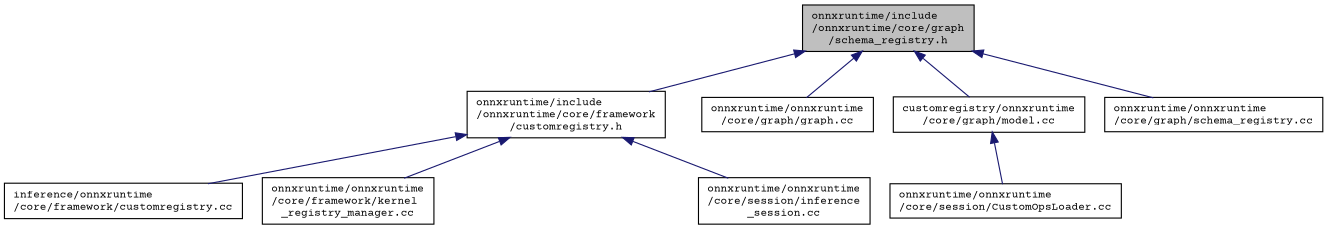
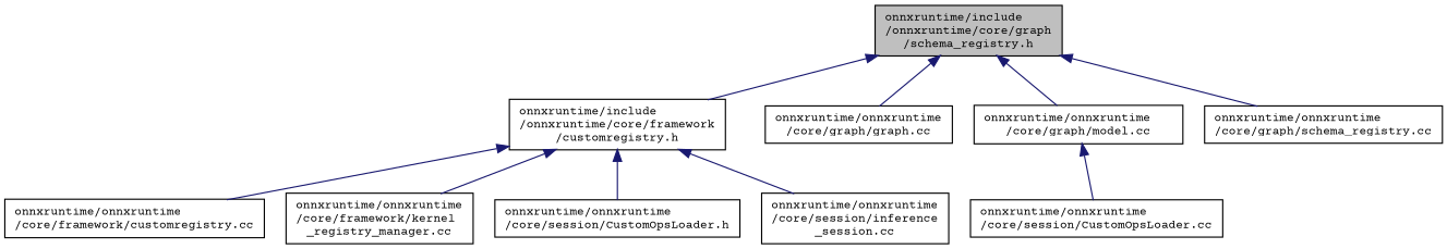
  digraph {
    fontname="Courier Prime"
    node [color=black fillcolor=white fontname="Courier Prime" fontsize=10 shape=record style=filled]
    edge [color=midnightblue dir=back fontname="Courier Prime" fontsize=10 labelfontname=Helvetica labelfontsize=10 style=solid]
    n1 [fillcolor=grey75 fontcolor=black height=0.2 label="onnxruntime/include\l/onnxruntime/core/graph\l/schema_registry.h" width=0.4]
    n2 [height=0.2 label="onnxruntime/include\l/onnxruntime/core/framework\l/customregistry.h" width=0.4]
    n3 [height=0.2 label="onnxruntime/onnxruntime\l/core/graph/graph.cc" width=0.4]
-   n4 [height=0.2 label="customregistry/onnxruntime\l/core/graph/model.cc" width=0.4]
+   n4 [height=0.2 label="onnxruntime/onnxruntime\l/core/graph/model.cc" width=0.4]
    n5 [height=0.2 label="onnxruntime/onnxruntime\l/core/graph/schema_registry.cc" width=0.4]
-   n6 [height=0.2 label="inference/onnxruntime\l/core/framework/customregistry.cc" width=0.4]
+   n6 [height=0.2 label="onnxruntime/onnxruntime\l/core/framework/customregistry.cc" width=0.4]
    n7 [height=0.2 label="onnxruntime/onnxruntime\l/core/framework/kernel\l_registry_manager.cc" width=0.4]
+   n8 [height=0.2 label="onnxruntime/onnxruntime\l/core/session/CustomOpsLoader.h" width=0.4]
    n9 [height=0.2 label="onnxruntime/onnxruntime\l/core/session/inference\l_session.cc" width=0.4]
    n10 [height=0.2 label="onnxruntime/onnxruntime\l/core/session/CustomOpsLoader.cc" width=0.4]
    n1 -> n2
    n1 -> n3
    n1 -> n4
    n1 -> n5
    n2 -> n6
    n2 -> n7
+   n2 -> n8
    n2 -> n9
    n4 -> n10
  }
